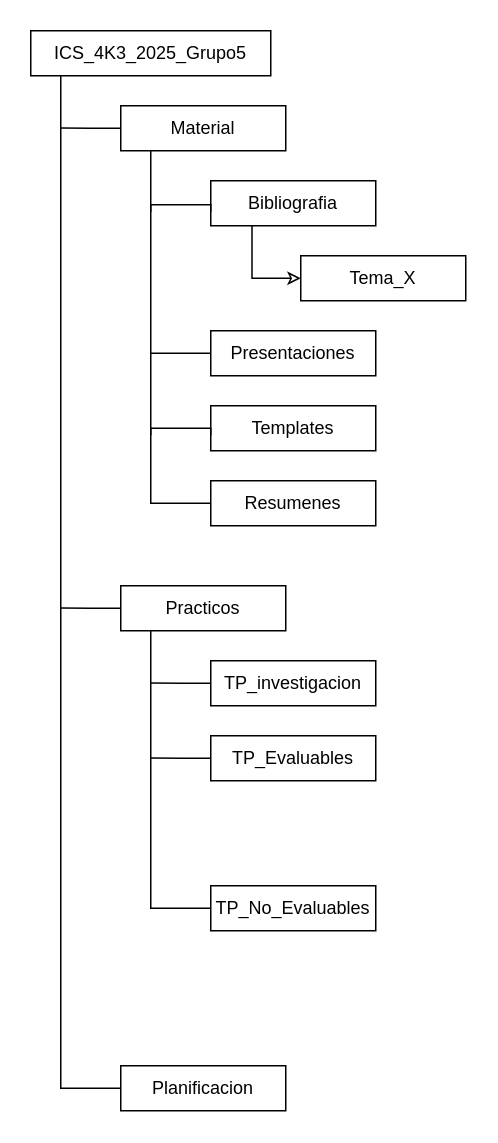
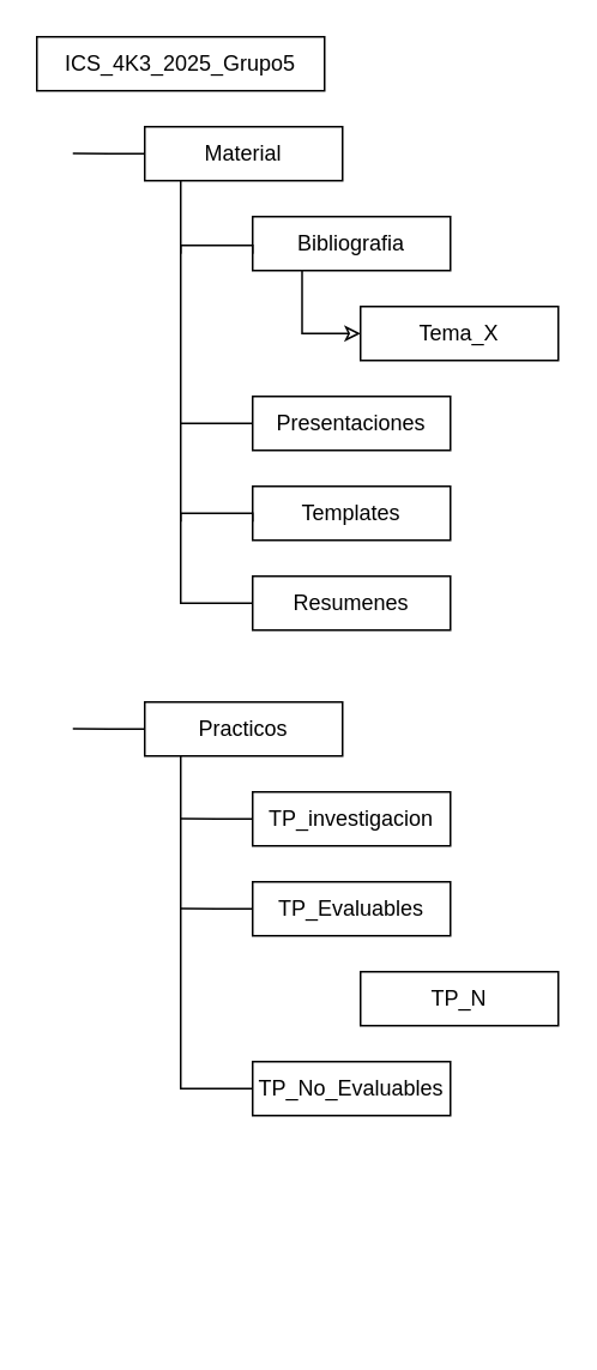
  <mxCell id="0" />
  <mxCell id="1" parent="0" />
  <mxCell id="2" value="ICS_4K3_2025_Grupo5" style="html=1;whiteSpace=wrap;" vertex="1" parent="1"><mxGeometry x="20" y="20" width="160" height="30" as="geometry" /></mxCell>
  <mxCell id="3" style="edgeStyle=orthogonalEdgeStyle;rounded=0;orthogonalLoop=1;jettySize=auto;html=1;exitX=0;exitY=0.5;exitDx=0;exitDy=0;endArrow=none;endFill=0;" edge="1" parent="1" source="4"><mxGeometry relative="1" as="geometry"><mxPoint x="40" y="84.81" as="targetPoint" /></mxGeometry></mxCell>
  <mxCell id="4" value="Material" style="html=1;whiteSpace=wrap;" vertex="1" parent="1"><mxGeometry x="80" y="70" width="110" height="30" as="geometry" /></mxCell>
  <mxCell id="5" style="edgeStyle=orthogonalEdgeStyle;rounded=0;orthogonalLoop=1;jettySize=auto;html=1;exitX=0.25;exitY=1;exitDx=0;exitDy=0;entryX=0;entryY=0.5;entryDx=0;entryDy=0;endArrow=classic;endFill=0;" edge="1" parent="1" source="6" target="25"><mxGeometry relative="1" as="geometry" /></mxCell>
  <mxCell id="6" value="Bibliografia" style="html=1;whiteSpace=wrap;" vertex="1" parent="1"><mxGeometry x="140" y="120" width="110" height="30" as="geometry" /></mxCell>
  <mxCell id="7" style="edgeStyle=orthogonalEdgeStyle;rounded=0;orthogonalLoop=1;jettySize=auto;html=1;exitX=0;exitY=0.5;exitDx=0;exitDy=0;endArrow=none;endFill=0;" edge="1" parent="1" source="8"><mxGeometry relative="1" as="geometry"><mxPoint x="100" y="235" as="targetPoint" /></mxGeometry></mxCell>
  <mxCell id="8" value="Presentaciones" style="html=1;whiteSpace=wrap;" vertex="1" parent="1"><mxGeometry x="140" y="220" width="110" height="30" as="geometry" /></mxCell>
  <mxCell id="9" value="Templates" style="html=1;whiteSpace=wrap;" vertex="1" parent="1"><mxGeometry x="140" y="270" width="110" height="30" as="geometry" /></mxCell>
- <mxCell id="10" style="edgeStyle=orthogonalEdgeStyle;rounded=0;orthogonalLoop=1;jettySize=auto;html=1;exitX=0;exitY=0.5;exitDx=0;exitDy=0;entryX=0.125;entryY=1;entryDx=0;entryDy=0;entryPerimeter=0;endArrow=none;endFill=0;" edge="1" parent="1" source="11" target="2"><mxGeometry relative="1" as="geometry"><Array as="points"><mxPoint x="40" y="725" /></Array></mxGeometry></mxCell>
- <mxCell id="11" value="Planificacion" style="html=1;whiteSpace=wrap;" vertex="1" parent="1"><mxGeometry x="80" y="710" width="110" height="30" as="geometry" /></mxCell>
  <mxCell id="12" style="edgeStyle=orthogonalEdgeStyle;rounded=0;orthogonalLoop=1;jettySize=auto;html=1;entryX=0.125;entryY=1;entryDx=0;entryDy=0;entryPerimeter=0;endArrow=none;endFill=0;exitX=0;exitY=0.5;exitDx=0;exitDy=0;" edge="1" parent="1" source="13"><mxGeometry relative="1" as="geometry"><mxPoint x="130" y="135" as="sourcePoint" /><mxPoint x="100" y="100" as="targetPoint" /><Array as="points"><mxPoint x="100" y="335" /></Array></mxGeometry></mxCell>
  <mxCell id="13" value="Resumenes" style="html=1;whiteSpace=wrap;" vertex="1" parent="1"><mxGeometry x="140" y="320" width="110" height="30" as="geometry" /></mxCell>
  <mxCell id="14" style="edgeStyle=orthogonalEdgeStyle;rounded=0;orthogonalLoop=1;jettySize=auto;html=1;exitX=0;exitY=0.5;exitDx=0;exitDy=0;endArrow=none;endFill=0;" edge="1" parent="1" source="15"><mxGeometry relative="1" as="geometry"><mxPoint x="40" y="404.81" as="targetPoint" /></mxGeometry></mxCell>
  <mxCell id="15" value="Practicos" style="html=1;whiteSpace=wrap;" vertex="1" parent="1"><mxGeometry x="80" y="390" width="110" height="30" as="geometry" /></mxCell>
  <mxCell id="16" style="edgeStyle=orthogonalEdgeStyle;rounded=0;orthogonalLoop=1;jettySize=auto;html=1;exitX=0;exitY=0.5;exitDx=0;exitDy=0;endArrow=none;endFill=0;" edge="1" parent="1"><mxGeometry relative="1" as="geometry"><mxPoint x="100" y="289.74" as="targetPoint" /><mxPoint x="140" y="289.74" as="sourcePoint" /><Array as="points"><mxPoint x="140" y="285" /><mxPoint x="100" y="285" /></Array></mxGeometry></mxCell>
  <mxCell id="17" style="edgeStyle=orthogonalEdgeStyle;rounded=0;orthogonalLoop=1;jettySize=auto;html=1;exitX=0;exitY=0.5;exitDx=0;exitDy=0;endArrow=none;endFill=0;" edge="1" parent="1"><mxGeometry relative="1" as="geometry"><mxPoint x="100" y="140.74" as="targetPoint" /><mxPoint x="140" y="140.74" as="sourcePoint" /><Array as="points"><mxPoint x="140" y="136" /><mxPoint x="100" y="136" /></Array></mxGeometry></mxCell>
  <mxCell id="18" style="edgeStyle=orthogonalEdgeStyle;rounded=0;orthogonalLoop=1;jettySize=auto;html=1;exitX=0;exitY=0.5;exitDx=0;exitDy=0;endArrow=none;endFill=0;" edge="1" parent="1" source="19"><mxGeometry relative="1" as="geometry"><mxPoint x="100" y="454.81" as="targetPoint" /></mxGeometry></mxCell>
  <mxCell id="19" value="TP_investigacion" style="html=1;whiteSpace=wrap;" vertex="1" parent="1"><mxGeometry x="140" y="440" width="110" height="30" as="geometry" /></mxCell>
  <mxCell id="20" style="edgeStyle=orthogonalEdgeStyle;rounded=0;orthogonalLoop=1;jettySize=auto;html=1;exitX=0;exitY=0.5;exitDx=0;exitDy=0;endArrow=none;endFill=0;" edge="1" parent="1" source="21"><mxGeometry relative="1" as="geometry"><mxPoint x="100" y="504.81" as="targetPoint" /></mxGeometry></mxCell>
  <mxCell id="21" value="TP_Evaluables" style="html=1;whiteSpace=wrap;" vertex="1" parent="1"><mxGeometry x="140" y="490" width="110" height="30" as="geometry" /></mxCell>
  <mxCell id="22" value="TP_No_Evaluables" style="html=1;whiteSpace=wrap;" vertex="1" parent="1"><mxGeometry x="140" y="590" width="110" height="30" as="geometry" /></mxCell>
  <mxCell id="23" style="edgeStyle=orthogonalEdgeStyle;rounded=0;orthogonalLoop=1;jettySize=auto;html=1;endArrow=none;endFill=0;exitX=0;exitY=0.5;exitDx=0;exitDy=0;" edge="1" parent="1" source="22"><mxGeometry relative="1" as="geometry"><mxPoint x="140" y="630" as="sourcePoint" /><mxPoint x="100" y="420" as="targetPoint" /><Array as="points"><mxPoint x="100" y="605" /></Array></mxGeometry></mxCell>
+ <mxCell id="24" value="TP_N" style="html=1;whiteSpace=wrap;" vertex="1" parent="1"><mxGeometry x="200" y="540" width="110" height="30" as="geometry" /></mxCell>
  <mxCell id="25" value="Tema_X" style="html=1;whiteSpace=wrap;" vertex="1" parent="1"><mxGeometry x="200" y="170" width="110" height="30" as="geometry" /></mxCell>
